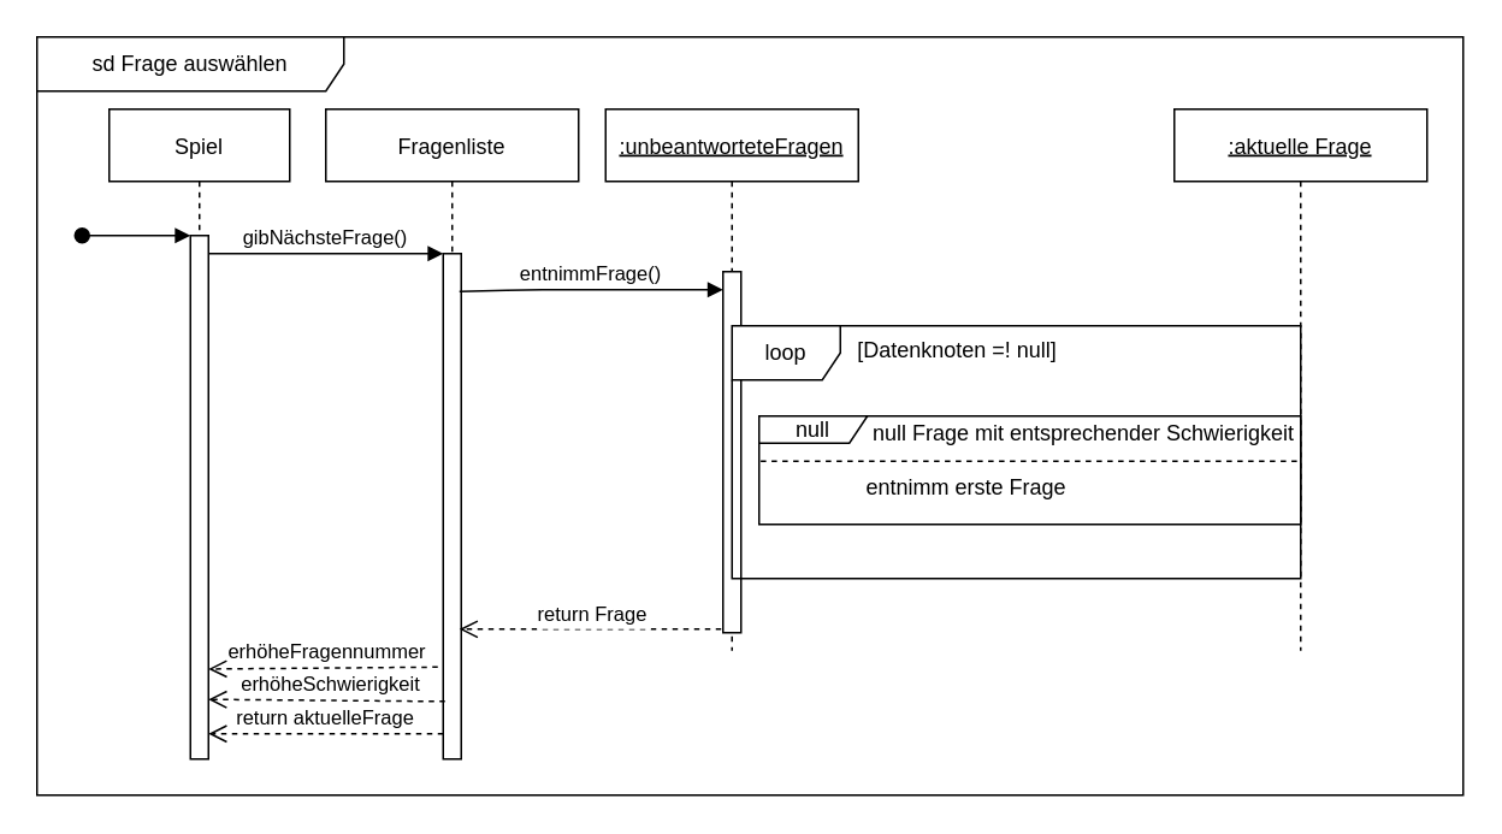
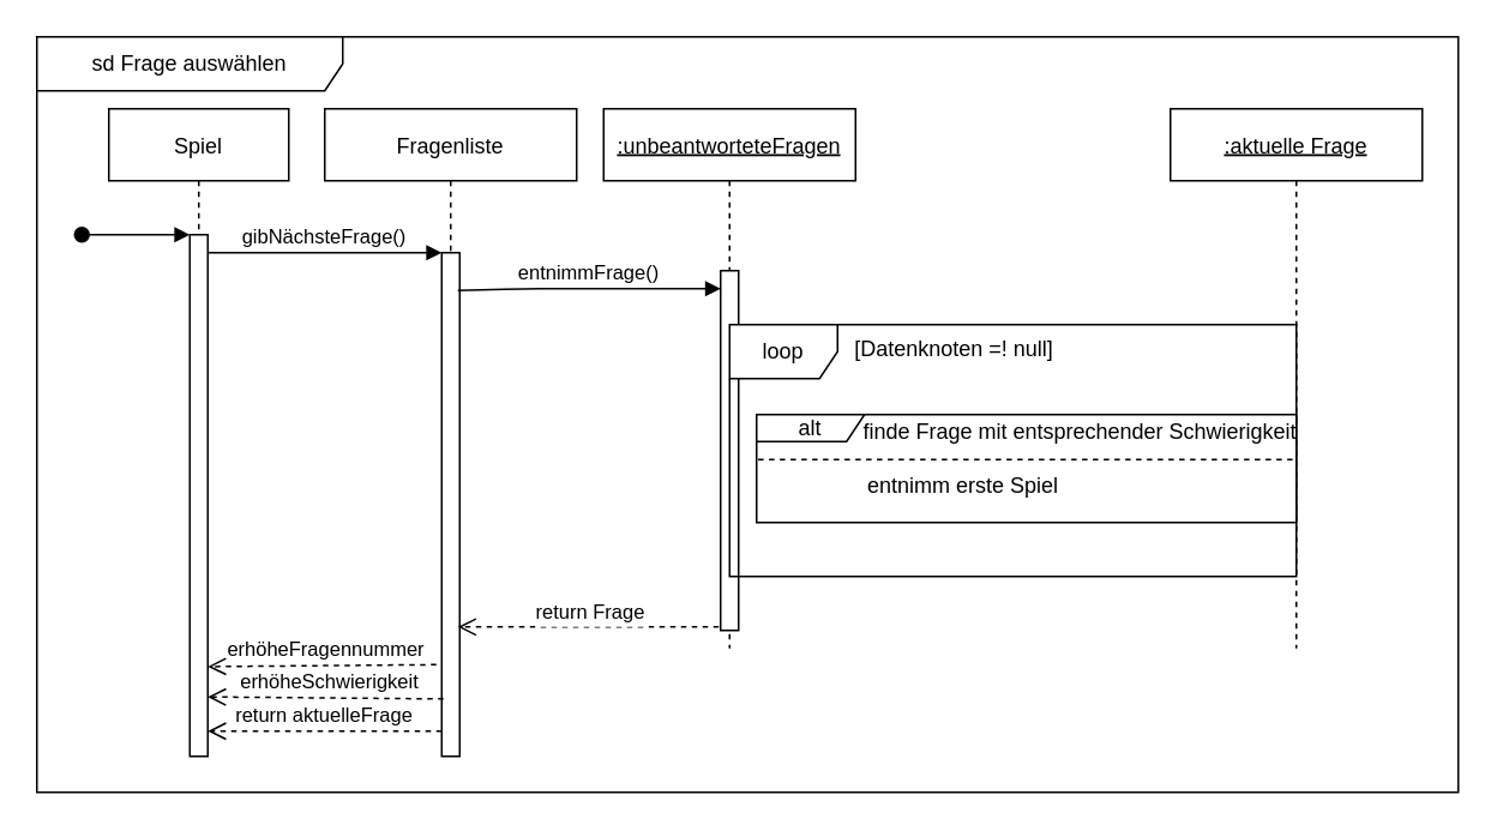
  <mxCell id="0" />
  <mxCell id="1" parent="0" />
  <mxCell id="2" value="sd Frage auswählen" style="shape=umlFrame;whiteSpace=wrap;html=1;width=170;height=30;" vertex="1" parent="1"><mxGeometry x="20" y="20" width="790" height="420" as="geometry" /></mxCell>
  <mxCell id="3" value="Spiel" style="shape=umlLifeline;perimeter=lifelinePerimeter;container=1;collapsible=0;recursiveResize=0;rounded=0;shadow=0;strokeWidth=1;" parent="1" vertex="1"><mxGeometry x="60" y="60" width="100" height="360" as="geometry" /></mxCell>
  <mxCell id="4" value="" style="points=[];perimeter=orthogonalPerimeter;rounded=0;shadow=0;strokeWidth=1;" parent="3" vertex="1"><mxGeometry x="45" y="70" width="10" height="290" as="geometry" /></mxCell>
  <mxCell id="5" value="" style="verticalAlign=bottom;startArrow=oval;endArrow=block;startSize=8;shadow=0;strokeWidth=1;" parent="3" target="4" edge="1"><mxGeometry x="-0.167" y="10" relative="1" as="geometry"><mxPoint x="-15" y="70" as="sourcePoint" /><mxPoint as="offset" /></mxGeometry></mxCell>
  <mxCell id="6" value="Fragenliste" style="shape=umlLifeline;perimeter=lifelinePerimeter;container=1;collapsible=0;recursiveResize=0;rounded=0;shadow=0;strokeWidth=1;" parent="1" vertex="1"><mxGeometry x="180" y="60" width="140" height="360" as="geometry" /></mxCell>
  <mxCell id="7" value="" style="points=[];perimeter=orthogonalPerimeter;rounded=0;shadow=0;strokeWidth=1;" parent="6" vertex="1"><mxGeometry x="65" y="80" width="10" height="280" as="geometry" /></mxCell>
  <mxCell id="8" value="return aktuelleFrage" style="verticalAlign=bottom;endArrow=open;dashed=1;endSize=8;exitX=0;exitY=0.95;shadow=0;strokeWidth=1;" parent="1" source="7" target="4" edge="1"><mxGeometry relative="1" as="geometry"><mxPoint x="255" y="616" as="targetPoint" /><mxPoint as="offset" /></mxGeometry></mxCell>
  <mxCell id="9" value="gibNächsteFrage()" style="verticalAlign=bottom;endArrow=block;entryX=0;entryY=0;shadow=0;strokeWidth=1;" parent="1" source="4" target="7" edge="1"><mxGeometry relative="1" as="geometry"><mxPoint x="255" y="540" as="sourcePoint" /></mxGeometry></mxCell>
  <mxCell id="10" value=":unbeantworteteFragen" style="shape=umlLifeline;perimeter=lifelinePerimeter;container=1;collapsible=0;recursiveResize=0;rounded=0;shadow=0;strokeWidth=1;fontStyle=4" vertex="1" parent="1"><mxGeometry x="335" y="60" width="140" height="300" as="geometry" /></mxCell>
  <mxCell id="11" value="" style="points=[];perimeter=orthogonalPerimeter;rounded=0;shadow=0;strokeWidth=1;" vertex="1" parent="10"><mxGeometry x="65" y="90" width="10" height="200" as="geometry" /></mxCell>
  <mxCell id="12" value=":aktuelle Frage" style="shape=umlLifeline;perimeter=lifelinePerimeter;container=1;collapsible=0;recursiveResize=0;rounded=0;shadow=0;strokeWidth=1;fontStyle=4" vertex="1" parent="1"><mxGeometry x="650" y="60" width="140" height="300" as="geometry" /></mxCell>
  <mxCell id="13" value="entnimmFrage()" style="verticalAlign=bottom;endArrow=block;shadow=0;strokeWidth=1;exitX=0.9;exitY=0.075;exitDx=0;exitDy=0;exitPerimeter=0;" edge="1" parent="1" source="7"><mxGeometry relative="1" as="geometry"><mxPoint x="260" y="160" as="sourcePoint" /><mxPoint x="400" y="160" as="targetPoint" /><Array as="points"><mxPoint x="290" y="160" /></Array></mxGeometry></mxCell>
  <mxCell id="14" value="return Frage" style="verticalAlign=bottom;endArrow=open;dashed=1;endSize=8;shadow=0;strokeWidth=1;exitX=-0.1;exitY=0.99;exitDx=0;exitDy=0;exitPerimeter=0;entryX=0.9;entryY=0.743;entryDx=0;entryDy=0;entryPerimeter=0;" edge="1" parent="1" source="11" target="7"><mxGeometry x="-0.021" y="1" relative="1" as="geometry"><mxPoint x="270" y="348" as="targetPoint" /><mxPoint x="405" y="323" as="sourcePoint" /><mxPoint as="offset" /><Array as="points" /></mxGeometry></mxCell>
  <mxCell id="15" value="loop" style="shape=umlFrame;whiteSpace=wrap;html=1;" vertex="1" parent="1"><mxGeometry x="405" y="180" width="315" height="140" as="geometry" /></mxCell>
- <mxCell id="16" value="null" style="shape=umlFrame;whiteSpace=wrap;html=1;width=60;height=15;" vertex="1" parent="1"><mxGeometry x="420" y="230" width="300" height="60" as="geometry" /></mxCell>
+ <mxCell id="16" value="alt" style="shape=umlFrame;whiteSpace=wrap;html=1;width=60;height=15;" vertex="1" parent="1"><mxGeometry x="420" y="230" width="300" height="60" as="geometry" /></mxCell>
  <mxCell id="17" value="[Datenknoten =! null]" style="text;html=1;strokeColor=none;fillColor=none;align=center;verticalAlign=middle;whiteSpace=wrap;rounded=0;" vertex="1" parent="1"><mxGeometry x="460" y="179" width="140" height="30" as="geometry" /></mxCell>
  <mxCell id="18" value="" style="endArrow=none;dashed=1;html=1;entryX=1.003;entryY=0.417;entryDx=0;entryDy=0;entryPerimeter=0;exitX=0.003;exitY=0.417;exitDx=0;exitDy=0;exitPerimeter=0;" edge="1" parent="1" source="16" target="16"><mxGeometry width="50" height="50" relative="1" as="geometry"><mxPoint x="318" y="389" as="sourcePoint" /><mxPoint x="610" y="393" as="targetPoint" /><Array as="points" /></mxGeometry></mxCell>
- <mxCell id="19" value="null Frage mit entsprechender Schwierigkeit" style="text;html=1;strokeColor=none;fillColor=none;align=center;verticalAlign=middle;whiteSpace=wrap;rounded=0;" vertex="1" parent="1"><mxGeometry x="470" y="230" width="260" height="20" as="geometry" /></mxCell>
- <mxCell id="20" value="entnimm erste Frage" style="text;html=1;strokeColor=none;fillColor=none;align=center;verticalAlign=middle;whiteSpace=wrap;rounded=0;" vertex="1" parent="1"><mxGeometry x="430" y="260" width="210" height="20" as="geometry" /></mxCell>
+ <mxCell id="19" value="finde Frage mit entsprechender Schwierigkeit" style="text;html=1;strokeColor=none;fillColor=none;align=center;verticalAlign=middle;whiteSpace=wrap;rounded=0;" vertex="1" parent="1"><mxGeometry x="470" y="230" width="260" height="20" as="geometry" /></mxCell>
+ <mxCell id="20" value="entnimm erste Spiel" style="text;html=1;strokeColor=none;fillColor=none;align=center;verticalAlign=middle;whiteSpace=wrap;rounded=0;" vertex="1" parent="1"><mxGeometry x="430" y="260" width="210" height="20" as="geometry" /></mxCell>
  <mxCell id="21" value="erhöheFragennummer" style="verticalAlign=bottom;endArrow=open;dashed=1;endSize=8;shadow=0;strokeWidth=1;entryX=1;entryY=0.828;entryDx=0;entryDy=0;entryPerimeter=0;exitX=-0.3;exitY=0.818;exitDx=0;exitDy=0;exitPerimeter=0;" edge="1" parent="1" source="7" target="4"><mxGeometry x="-0.033" relative="1" as="geometry"><mxPoint x="120" y="320" as="targetPoint" /><mxPoint x="246" y="320" as="sourcePoint" /><mxPoint as="offset" /><Array as="points" /></mxGeometry></mxCell>
  <mxCell id="22" value="erhöheSchwierigkeit" style="verticalAlign=bottom;endArrow=open;dashed=1;endSize=8;shadow=0;strokeWidth=1;entryX=1;entryY=0.886;entryDx=0;entryDy=0;entryPerimeter=0;exitX=0.1;exitY=0.886;exitDx=0;exitDy=0;exitPerimeter=0;" edge="1" parent="1" source="7" target="4"><mxGeometry x="-0.033" relative="1" as="geometry"><mxPoint x="119" y="346" as="targetPoint" /><mxPoint x="247" y="346" as="sourcePoint" /><mxPoint as="offset" /><Array as="points" /></mxGeometry></mxCell>
